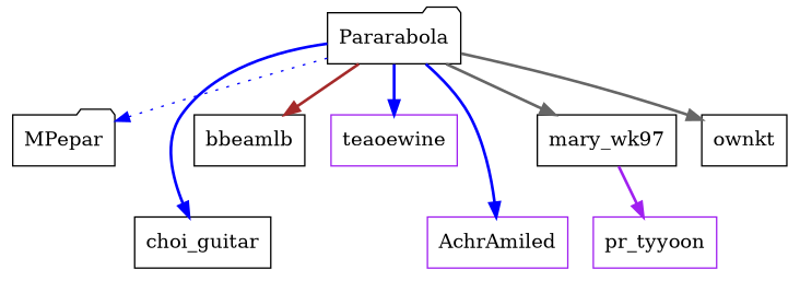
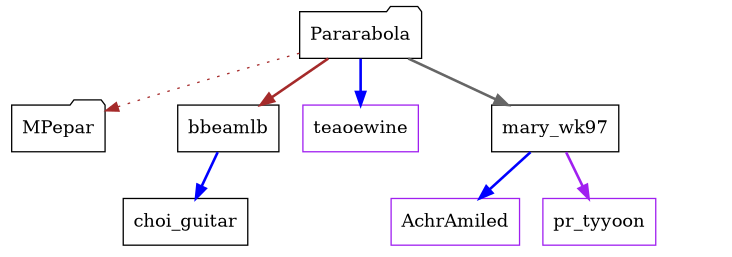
  strict digraph {
    node [color=black shape=box]
    edge [color=blue style=bold]
    Pararabola [shape=folder]
    MPepar [shape=folder]
    choi_guitar
    bbeamlb
    teaoewine [color=purple]
    mary_wk97
    AchrAmiled [color=purple]
-   ownkt
    pr_tyyoon [color=purple]
-   Pararabola -> MPepar [style=dotted]
-   Pararabola -> choi_guitar
+   Pararabola -> MPepar [color=brown style=dotted]
+   bbeamlb -> choi_guitar
    Pararabola -> bbeamlb [color=brown]
    Pararabola -> teaoewine
    Pararabola -> mary_wk97 [color=gray40]
-   Pararabola -> AchrAmiled
-   Pararabola -> ownkt [color=gray40]
+   mary_wk97 -> AchrAmiled
    mary_wk97 -> pr_tyyoon [color=purple]
  }
